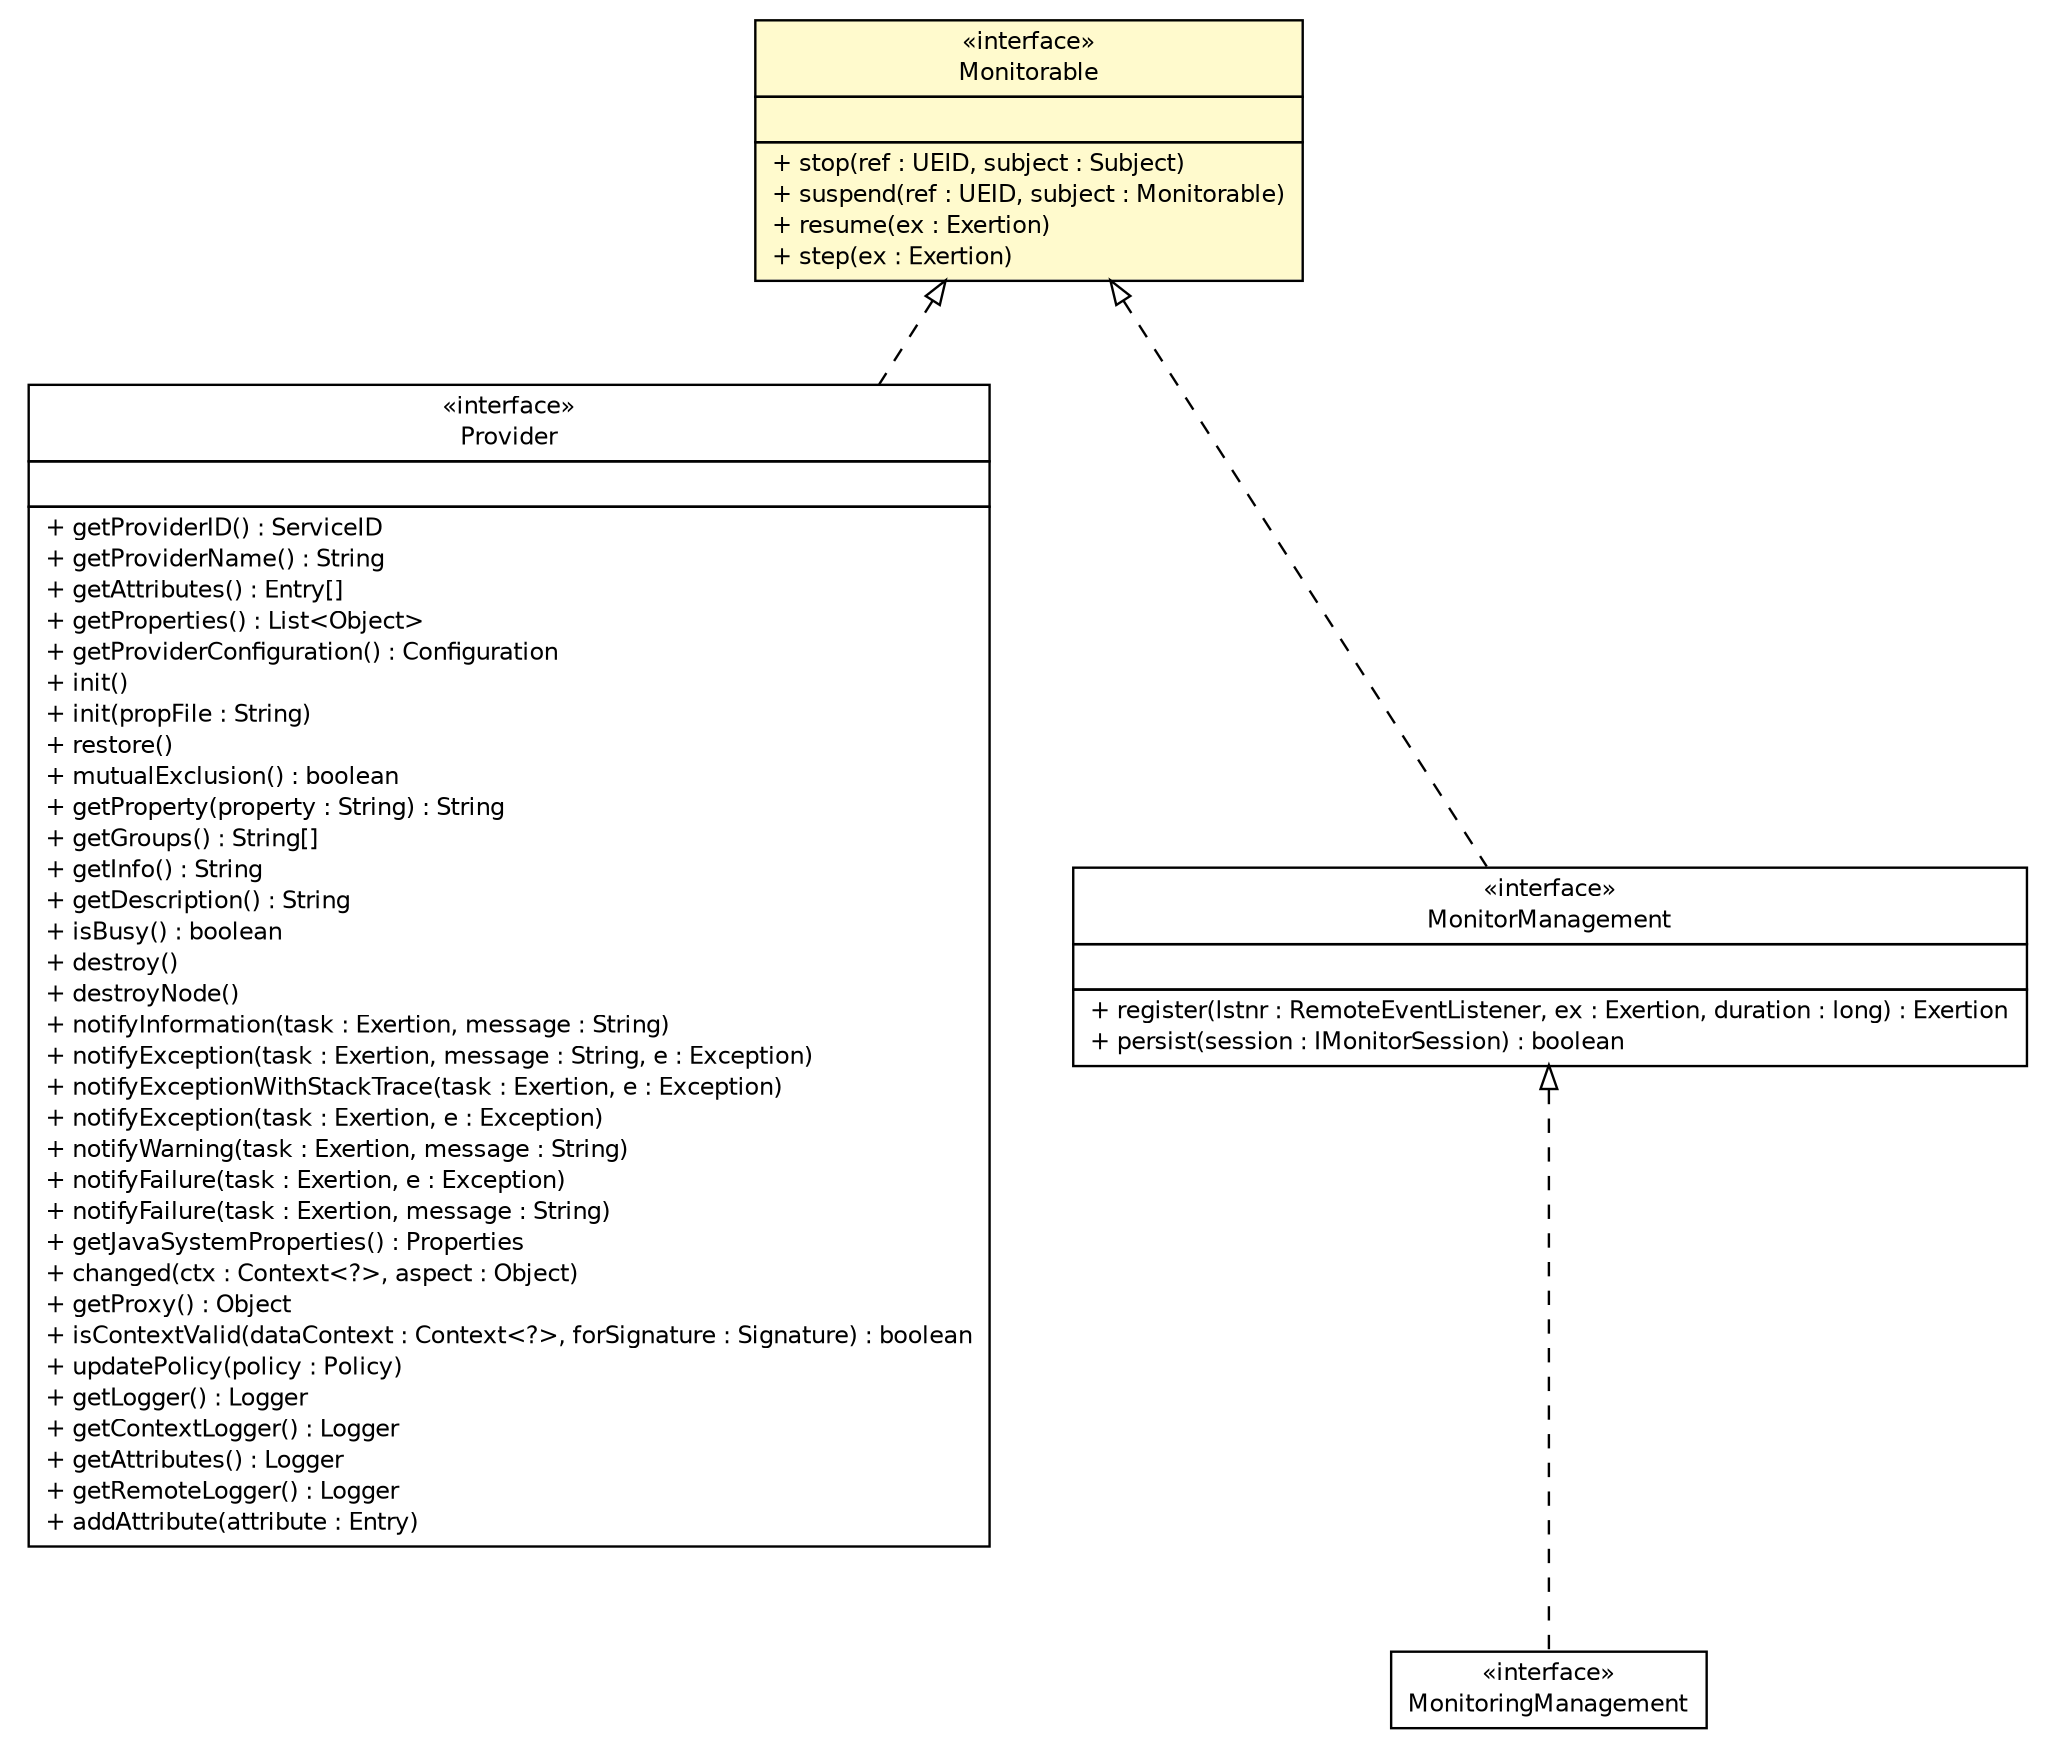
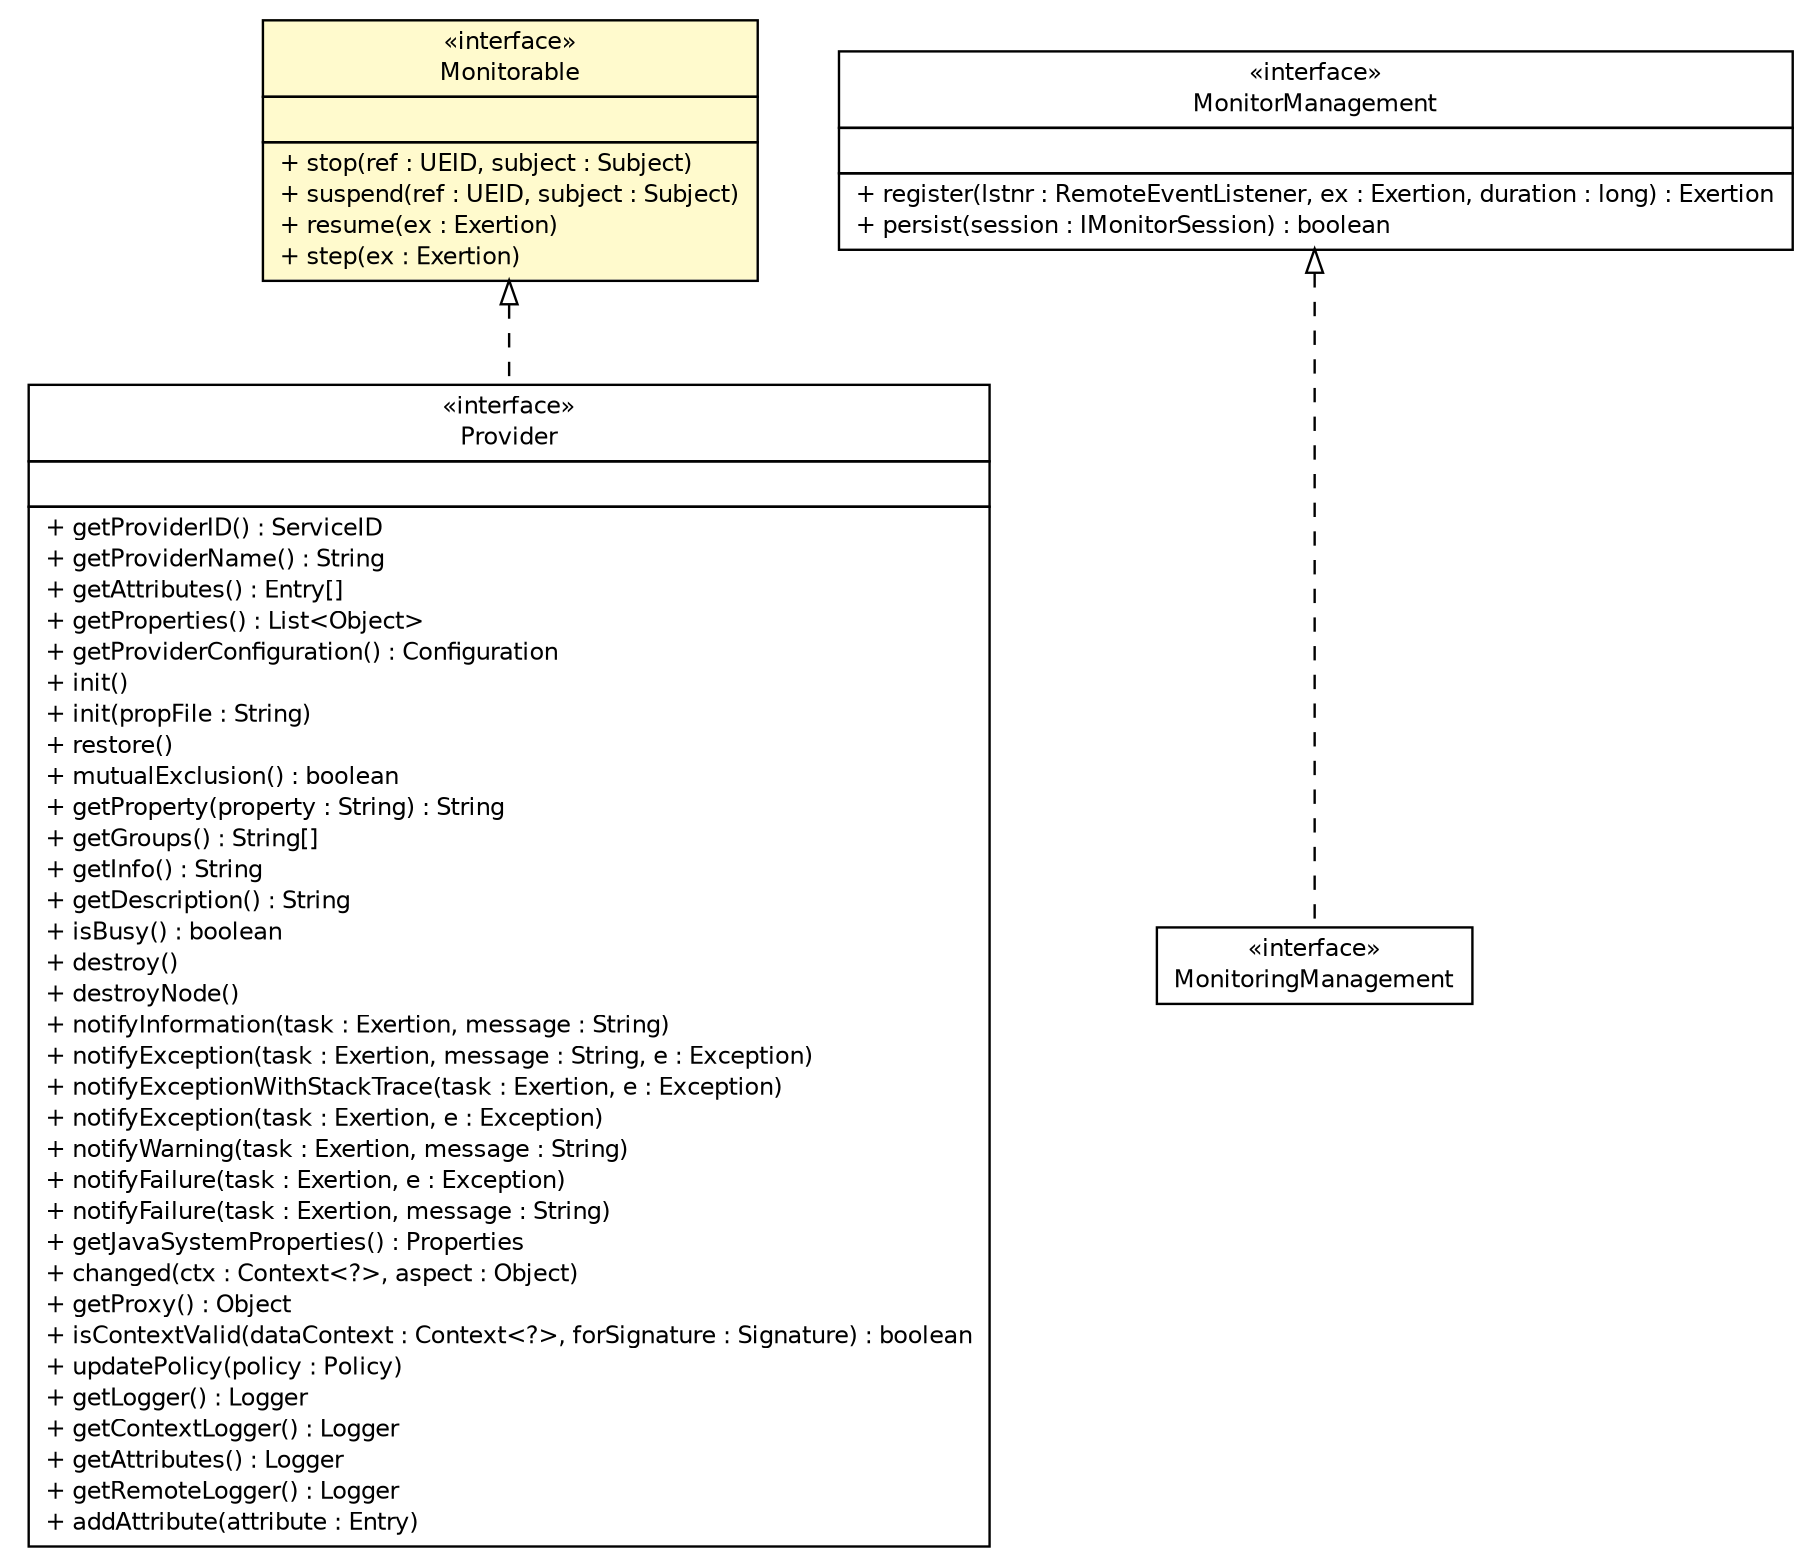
  digraph {
    nodesep=0.25
    ranksep=0.5
    node [fontcolor=black fontname=Helvetica fontsize=10.0 shape=plaintext]
    edge [arrowtail=empty dir=back fontname=Helvetica fontsize=10 headport=p labelfontname=Helvetica labelfontsize=10 style=dashed tailport=p]
-   n1 [label=<<table title="sorcer.service.Monitorable" border="0" cellborder="1" cellspacing="0" cellpadding="2" port="p" bgcolor="lemonChiffon" href="./Monitorable.html"> 		<tr><td><table border="0" cellspacing="0" cellpadding="1"> <tr><td align="center" balign="center"> &#171;interface&#187; </td></tr> <tr><td align="center" balign="center"> Monitorable </td></tr> 		</table></td></tr> 		<tr><td><table border="0" cellspacing="0" cellpadding="1"> <tr><td align="left" balign="left">  </td></tr> 		</table></td></tr> 		<tr><td><table border="0" cellspacing="0" cellpadding="1"> <tr><td align="left" balign="left"> + stop(ref : UEID, subject : Subject) </td></tr> <tr><td align="left" balign="left"> + suspend(ref : UEID, subject : Monitorable) </td></tr> <tr><td align="left" balign="left"> + resume(ex : Exertion) </td></tr> <tr><td align="left" balign="left"> + step(ex : Exertion) </td></tr> 		</table></td></tr> 		</table>>]
+   n1 [label=<<table title="sorcer.service.Monitorable" border="0" cellborder="1" cellspacing="0" cellpadding="2" port="p" bgcolor="lemonChiffon" href="./Monitorable.html"> 		<tr><td><table border="0" cellspacing="0" cellpadding="1"> <tr><td align="center" balign="center"> &#171;interface&#187; </td></tr> <tr><td align="center" balign="center"> Monitorable </td></tr> 		</table></td></tr> 		<tr><td><table border="0" cellspacing="0" cellpadding="1"> <tr><td align="left" balign="left">  </td></tr> 		</table></td></tr> 		<tr><td><table border="0" cellspacing="0" cellpadding="1"> <tr><td align="left" balign="left"> + stop(ref : UEID, subject : Subject) </td></tr> <tr><td align="left" balign="left"> + suspend(ref : UEID, subject : Subject) </td></tr> <tr><td align="left" balign="left"> + resume(ex : Exertion) </td></tr> <tr><td align="left" balign="left"> + step(ex : Exertion) </td></tr> 		</table></td></tr> 		</table>>]
    n2 [label=<<table title="sorcer.core.provider.Provider" border="0" cellborder="1" cellspacing="0" cellpadding="2" port="p" href="../core/provider/Provider.html"> 		<tr><td><table border="0" cellspacing="0" cellpadding="1"> <tr><td align="center" balign="center"> &#171;interface&#187; </td></tr> <tr><td align="center" balign="center"> Provider </td></tr> 		</table></td></tr> 		<tr><td><table border="0" cellspacing="0" cellpadding="1"> <tr><td align="left" balign="left">  </td></tr> 		</table></td></tr> 		<tr><td><table border="0" cellspacing="0" cellpadding="1"> <tr><td align="left" balign="left"> + getProviderID() : ServiceID </td></tr> <tr><td align="left" balign="left"> + getProviderName() : String </td></tr> <tr><td align="left" balign="left"> + getAttributes() : Entry[] </td></tr> <tr><td align="left" balign="left"> + getProperties() : List&lt;Object&gt; </td></tr> <tr><td align="left" balign="left"> + getProviderConfiguration() : Configuration </td></tr> <tr><td align="left" balign="left"> + init() </td></tr> <tr><td align="left" balign="left"> + init(propFile : String) </td></tr> <tr><td align="left" balign="left"> + restore() </td></tr> <tr><td align="left" balign="left"> + mutualExclusion() : boolean </td></tr> <tr><td align="left" balign="left"> + getProperty(property : String) : String </td></tr> <tr><td align="left" balign="left"> + getGroups() : String[] </td></tr> <tr><td align="left" balign="left"> + getInfo() : String </td></tr> <tr><td align="left" balign="left"> + getDescription() : String </td></tr> <tr><td align="left" balign="left"> + isBusy() : boolean </td></tr> <tr><td align="left" balign="left"> + destroy() </td></tr> <tr><td align="left" balign="left"> + destroyNode() </td></tr> <tr><td align="left" balign="left"> + notifyInformation(task : Exertion, message : String) </td></tr> <tr><td align="left" balign="left"> + notifyException(task : Exertion, message : String, e : Exception) </td></tr> <tr><td align="left" balign="left"> + notifyExceptionWithStackTrace(task : Exertion, e : Exception) </td></tr> <tr><td align="left" balign="left"> + notifyException(task : Exertion, e : Exception) </td></tr> <tr><td align="left" balign="left"> + notifyWarning(task : Exertion, message : String) </td></tr> <tr><td align="left" balign="left"> + notifyFailure(task : Exertion, e : Exception) </td></tr> <tr><td align="left" balign="left"> + notifyFailure(task : Exertion, message : String) </td></tr> <tr><td align="left" balign="left"> + getJavaSystemProperties() : Properties </td></tr> <tr><td align="left" balign="left"> + changed(ctx : Context&lt;?&gt;, aspect : Object) </td></tr> <tr><td align="left" balign="left"> + getProxy() : Object </td></tr> <tr><td align="left" balign="left"> + isContextValid(dataContext : Context&lt;?&gt;, forSignature : Signature) : boolean </td></tr> <tr><td align="left" balign="left"> + updatePolicy(policy : Policy) </td></tr> <tr><td align="left" balign="left"> + getLogger() : Logger </td></tr> <tr><td align="left" balign="left"> + getContextLogger() : Logger </td></tr> <tr><td align="left" balign="left"> + getAttributes() : Logger </td></tr> <tr><td align="left" balign="left"> + getRemoteLogger() : Logger </td></tr> <tr><td align="left" balign="left"> + addAttribute(attribute : Entry) </td></tr> 		</table></td></tr> 		</table>>]
    n3 [label=<<table title="sorcer.core.monitor.MonitorManagement" border="0" cellborder="1" cellspacing="0" cellpadding="2" port="p" href="../core/monitor/MonitorManagement.html"> 		<tr><td><table border="0" cellspacing="0" cellpadding="1"> <tr><td align="center" balign="center"> &#171;interface&#187; </td></tr> <tr><td align="center" balign="center"> MonitorManagement </td></tr> 		</table></td></tr> 		<tr><td><table border="0" cellspacing="0" cellpadding="1"> <tr><td align="left" balign="left">  </td></tr> 		</table></td></tr> 		<tr><td><table border="0" cellspacing="0" cellpadding="1"> <tr><td align="left" balign="left"> + register(lstnr : RemoteEventListener, ex : Exertion, duration : long) : Exertion </td></tr> <tr><td align="left" balign="left"> + persist(session : IMonitorSession) : boolean </td></tr> 		</table></td></tr> 		</table>>]
    n4 [label=<<table title="sorcer.core.monitor.MonitoringManagement" border="0" cellborder="1" cellspacing="0" cellpadding="2" port="p" href="../core/monitor/MonitoringManagement.html"> 		<tr><td><table border="0" cellspacing="0" cellpadding="1"> <tr><td align="center" balign="center"> &#171;interface&#187; </td></tr> <tr><td align="center" balign="center"> MonitoringManagement </td></tr> 		</table></td></tr> 		</table>>]
    n1 -> n2
-   n1 -> n3
    n3 -> n4
  }
